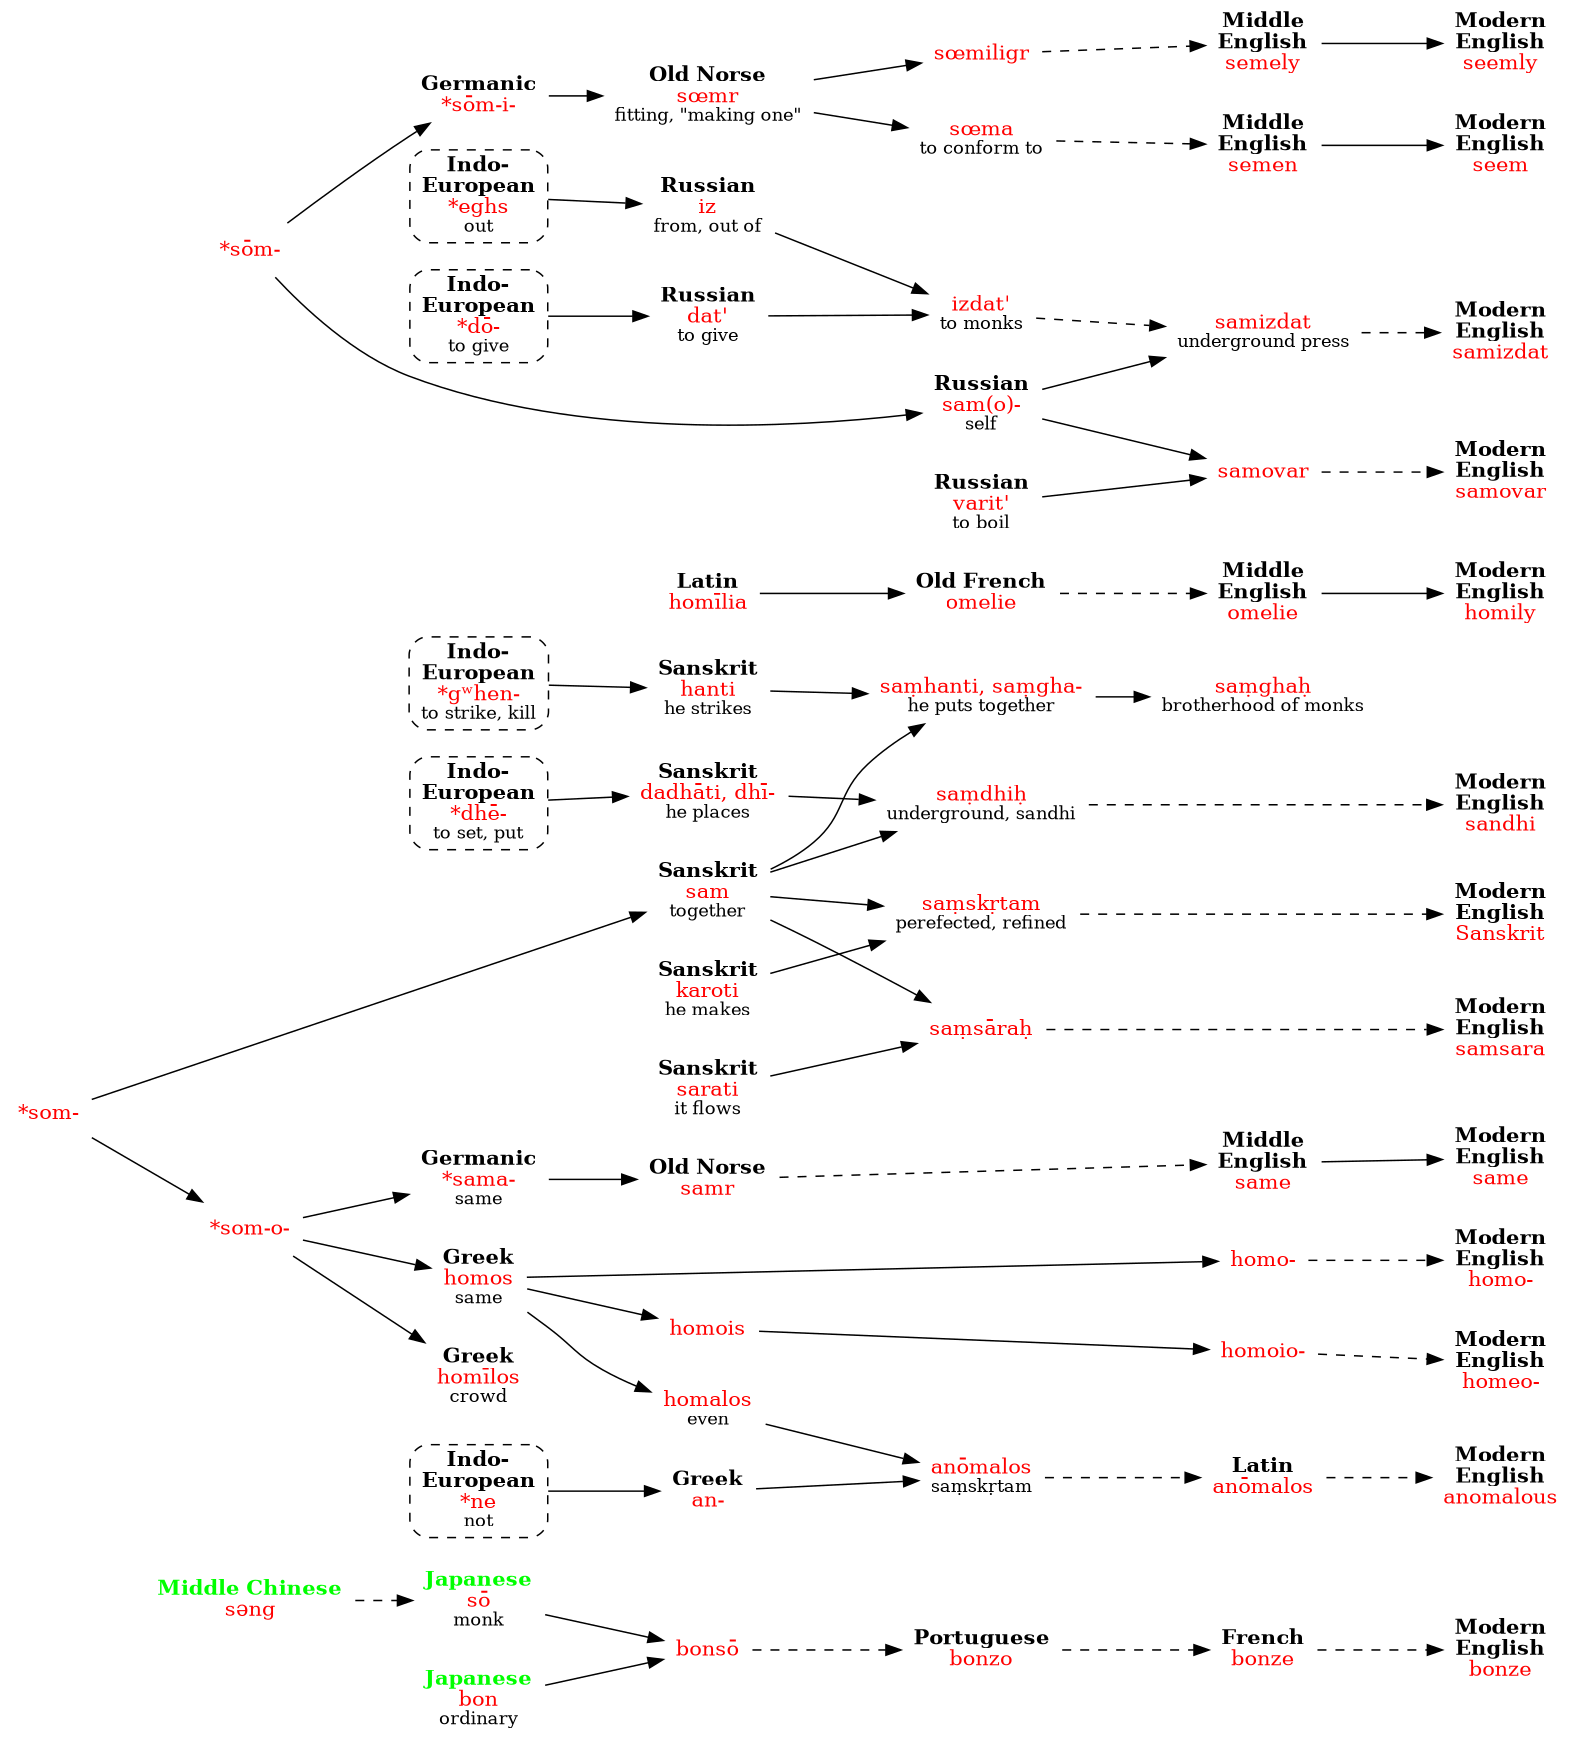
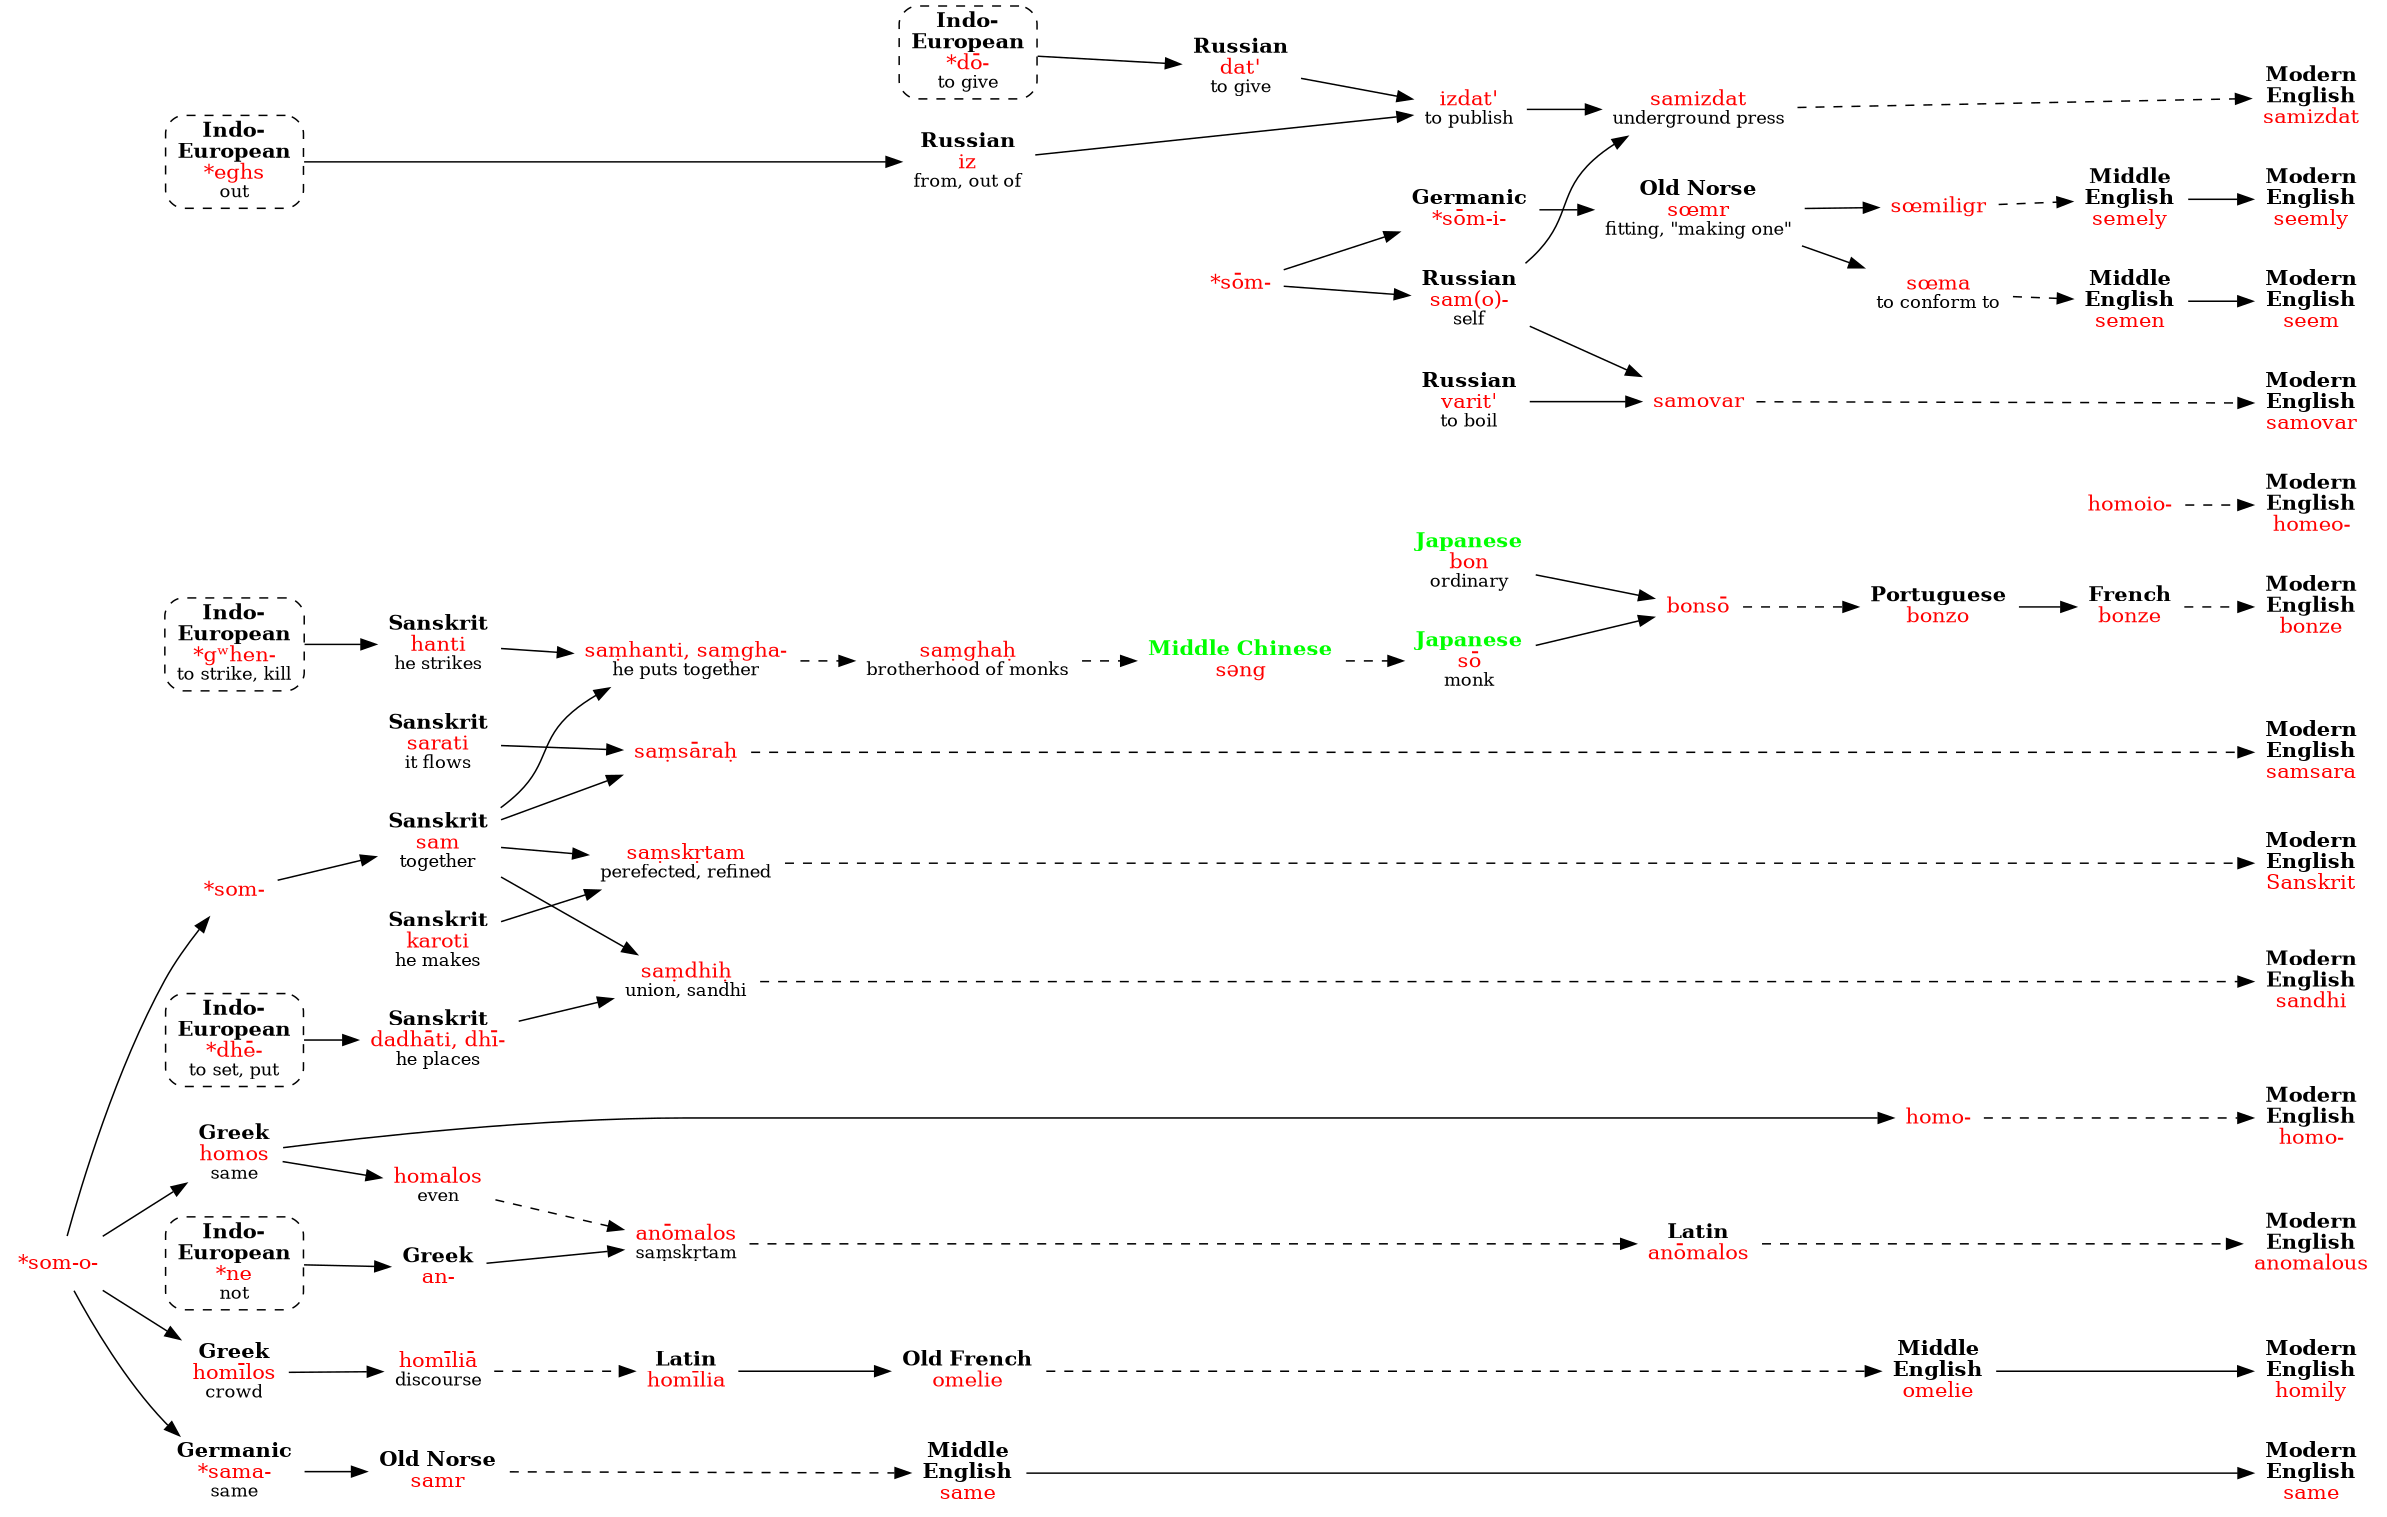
  strict digraph {
    rankdir=LR
    node [shape=none]
    n1 [label=<<b>Modern<br/>English</b><br/><font color="red">bonze</font>>]
    n2 [label=<<b>Modern<br/>English</b><br/><font color="red">samsara</font>>]
    n3 [label=<<b>Modern<br/>English</b><br/><font color="red">sandhi</font>>]
    n4 [label=<<b>Modern<br/>English</b><br/><font color="red">Sanskrit</font>>]
    n5 [label=<<b>Modern<br/>English</b><br/><font color="red">same</font>>]
    n6 [label=<<b>Modern<br/>English</b><br/><font color="red">homo-</font>>]
    n7 [label=<<b>Modern<br/>English</b><br/><font color="red">homeo-</font>>]
    n8 [label=<<b>Modern<br/>English</b><br/><font color="red">anomalous</font>>]
    n9 [label=<<b>Modern<br/>English</b><br/><font color="red">homily</font>>]
    n10 [label=<<b>Modern<br/>English</b><br/><font color="red">seem</font>>]
    n11 [label=<<b>Modern<br/>English</b><br/><font color="red">seemly</font>>]
    n12 [label=<<b>Modern<br/>English</b><br/><font color="red">samizdat</font>>]
    n13 [label=<<b>Modern<br/>English</b><br/><font color="red">samovar</font>>]
    n14 [label=<<b>Indo-<br/>European</b><br/><font color="red">*gʷhen-</font><br/><font point-size="12">to strike, kill</font>> shape=box style="dashed,rounded"]
    n15 [label=<<b>Indo-<br/>European</b><br/><font color="red">*dhē-</font><br/><font point-size="12">to set, put</font>> shape=box style="dashed,rounded"]
    n16 [label=<<b>Indo-<br/>European</b><br/><font color="red">*ne</font><br/><font point-size="12">not</font>> shape=box style="dashed,rounded"]
    n17 [label=<<b>Indo-<br/>European</b><br/><font color="red">*eghs</font><br/><font point-size="12">out</font>> shape=box style="dashed,rounded"]
    n18 [label=<<b>Sanskrit</b><br/><font color="red">hanti</font><br/><font point-size="12">he strikes</font>>]
    n19 [label=<<b>Sanskrit</b><br/><font color="red">dadhāti, dhī-</font><br/><font point-size="12">he places</font>>]
    n20 [label=<<b>Greek</b><br/><font color="red">an-</font>>]
    n21 [label=<<b>Russian</b><br/><font color="red">iz</font><br/><font point-size="12">from, out of</font>>]
    n22 [label=<<font color="red">*som-</font>>]
    n23 [label=<<b>Sanskrit</b><br/><font color="red">sam</font><br/><font point-size="12">together</font>>]
    n24 [label=<<font color="red">*som-o-</font>>]
    n25 [label=<<font color="red">*sōm-</font>>]
    n26 [label=<<b>Germanic</b><br/><font color="red">*sōm-i-</font>>]
    n27 [label=<<b>Russian</b><br/><font color="red">sam(o)-</font><br/><font point-size="12">self</font>>]
    n28 [label=<<font color="red">saṃhanti, saṃgha-</font><br/><font point-size="12">he puts together</font>>]
    n29 [label=<<font color="red">saṃsāraḥ</font>>]
-   n30 [label=<<font color="red">saṃdhiḥ</font><br/><font point-size="12">underground, sandhi</font>>]
+   n30 [label=<<font color="red">saṃdhiḥ</font><br/><font point-size="12">union, sandhi</font>>]
    n31 [label=<<font color="red">saṃskṛtam</font><br/><font point-size="12">perefected, refined</font>>]
    n32 [label=<<b>Germanic</b><br/><font color="red">*sama-</font><br/><font point-size="12">same</font>>]
    n33 [label=<<b>Greek</b><br/><font color="red">homos</font><br/><font point-size="12">same</font>>]
    n34 [label=<<b>Greek</b><br/><font color="red">homīlos</font><br/><font point-size="12">crowd</font>>]
    n35 [label=<<b>Old Norse</b><br/><font color="red">sœmr</font><br/><font point-size="12">fitting, "making one"</font>>]
    n36 [label=<<font color="red">samizdat</font><br/><font point-size="12">underground press</font>>]
    n37 [label=<<font color="red">samovar</font>>]
    n38 [label=<<font color="red">saṃghaḥ</font><br/><font point-size="12">brotherhood of monks</font>>]
    n39 [label=<<font color="green"><b>Middle Chinese</b></font><br/><font color="red">səng</font>>]
    n40 [label=<<font color="green"><b>Japanese</b></font><br/><font color="red">sō</font><br/><font point-size="12">monk</font>>]
    n41 [label=<<font color="red">bonsō</font>>]
    n42 [label=<<b>Portuguese</b><br/><font color="red">bonzo</font>>]
    n43 [label=<<font color="green"><b>Japanese</b></font><br/><font color="red">bon</font><br/><font point-size="12">ordinary</font>>]
    n44 [label=<<b>French</b><br/><font color="red">bonze</font>>]
    n45 [label=<<b>Sanskrit</b><br/><font color="red">sarati</font><br/><font point-size="12">it flows</font>>]
    n46 [label=<<b>Sanskrit</b><br/><font color="red">karoti</font><br/><font point-size="12">he makes</font>>]
    n47 [label=<<b>Old Norse</b><br/><font color="red">samr</font>>]
    n48 [label=<<font color="red">homo-</font>>]
-   n49 [label=<<font color="red">homois</font>>]
    n50 [label=<<font color="red">homalos</font><br/><font point-size="12">even</font>>]
+   n51 [label=<<font color="red">homīliā</font><br/><font point-size="12">discourse</font>>]
    n52 [label=<<b>Middle<br/>English</b><br/><font color="red">same</font>>]
    n53 [label=<<font color="red">homoio-</font>>]
    n54 [label=<<font color="red">anōmalos</font><br/><font point-size="12">saṃskṛtam</font>>]
    n55 [label=<<b>Latin</b><br/><font color="red">anōmalos</font>>]
    n56 [label=<<b>Latin</b><br/><font color="red">homīlia</font>>]
    n57 [label=<<b>Old French</b><br/><font color="red">omelie</font>>]
    n58 [label=<<b>Middle<br/>English</b><br/><font color="red">omelie</font>>]
    n59 [label=<<font color="red">sœma</font><br/><font point-size="12">to conform to</font>>]
    n60 [label=<<font color="red">sœmiligr</font>>]
    n61 [label=<<b>Middle<br/>English</b><br/><font color="red">semen</font>>]
    n62 [label=<<b>Middle<br/>English</b><br/><font color="red">semely</font>>]
-   n63 [label=<<font color="red">izdat'</font><br/><font point-size="12">to monks</font>>]
+   n63 [label=<<font color="red">izdat'</font><br/><font point-size="12">to publish</font>>]
    n64 [label=<<b>Indo-<br/>European</b><br/><font color="red">*dō-</font><br/><font point-size="12">to give</font>> shape=box style="dashed,rounded"]
    n65 [label=<<b>Russian</b><br/><font color="red">dat'</font><br/><font point-size="12">to give</font>>]
    n66 [label=<<b>Russian</b><br/><font color="red">varit'</font><br/><font point-size="12">to boil</font>>]
    subgraph sub_1 {
      rank=sink
      n1
      n2
      n3
      n4
      n5
      n6
      n7
      n8
      n9
      n10
      n11
      n12
      n13
    }
    subgraph sub_2 {
      rank=same
      n14
      n15
      n16
      n17
    }
    n14 -> n18
    n15 -> n19
    n16 -> n20
    n17 -> n21
    n18 -> n28
    n19 -> n30
    n20 -> n54
    n21 -> n63
    n22 -> n23
-   n22 -> n24
+   n24 -> n22
    n23 -> n28
    n23 -> n29
    n23 -> n30
    n23 -> n31
    n24 -> n32
    n24 -> n33
    n24 -> n34
    n25 -> n26
    n25 -> n27
    n26 -> n35
    n27 -> n36
    n27 -> n37
-   n28 -> n38
+   n28 -> n38 [style=dashed]
    n29 -> n2 [style=dashed]
    n30 -> n3 [style=dashed]
    n31 -> n4 [style=dashed]
    n32 -> n47
    n33 -> n48
-   n33 -> n49
    n33 -> n50
+   n34 -> n51
    n35 -> n59
    n35 -> n60
    n36 -> n12 [style=dashed]
    n37 -> n13 [style=dashed]
+   n38 -> n39 [style=dashed]
    n39 -> n40 [style=dashed]
    n40 -> n41
    n41 -> n42 [style=dashed]
-   n42 -> n44 [style=dashed]
+   n42 -> n44 [style=solid]
    n43 -> n41
    n44 -> n1 [style=dashed]
    n45 -> n29
    n46 -> n31
    n47 -> n52 [style=dashed]
    n48 -> n6 [style=dashed]
-   n49 -> n53
-   n50 -> n54
+   n50 -> n54 [style=dashed]
+   n51 -> n56 [style=dashed]
    n52 -> n5
    n53 -> n7 [style=dashed]
    n54 -> n55 [style=dashed]
    n55 -> n8 [style=dashed]
    n56 -> n57
    n57 -> n58 [style=dashed]
    n58 -> n9
    n59 -> n61 [style=dashed]
    n60 -> n62 [style=dashed]
    n61 -> n10
    n62 -> n11
-   n63 -> n36 [style=dashed]
+   n63 -> n36
    n64 -> n65
    n65 -> n63
    n66 -> n37
  }
